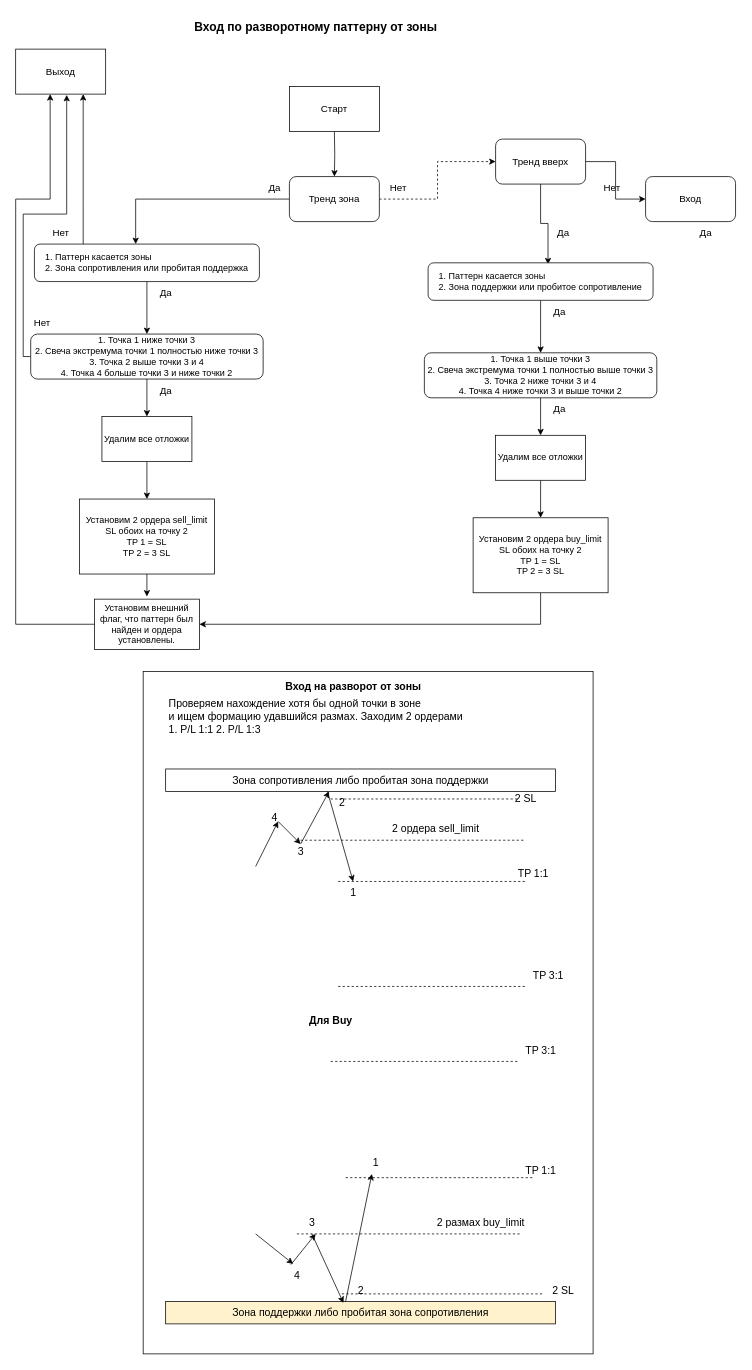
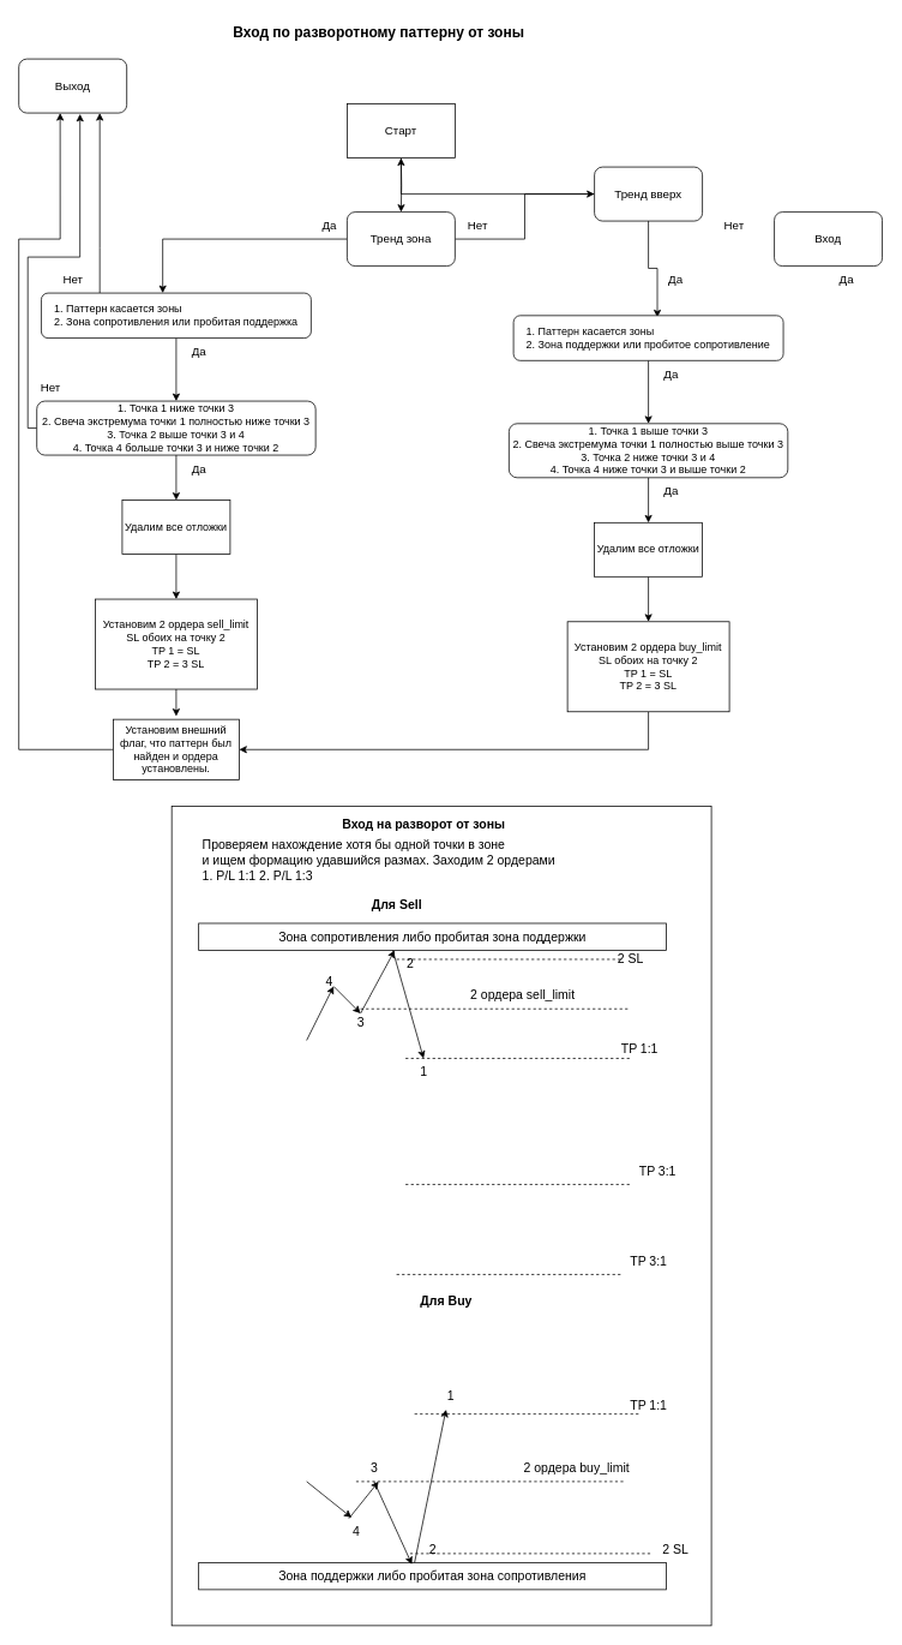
  <mxCell id="0" />
  <mxCell id="1" parent="0" />
  <mxCell id="2" value="Вход по разворотному паттерну от зоны" style="text;html=1;align=center;verticalAlign=middle;resizable=0;points=[];autosize=1;strokeColor=none;fillColor=none;fontSize=16;fontStyle=1" parent="1" vertex="1"><mxGeometry x="245" y="20" width="350" height="30" as="geometry" /></mxCell>
  <mxCell id="3" style="edgeStyle=orthogonalEdgeStyle;rounded=0;orthogonalLoop=1;jettySize=auto;html=1;entryX=0.5;entryY=0;entryDx=0;entryDy=0;fontSize=13;" parent="1" target="7" edge="1"><mxGeometry relative="1" as="geometry"><mxPoint x="445" y="175" as="sourcePoint" /></mxGeometry></mxCell>
- <mxCell id="4" value="Выход" style="rounded=0;whiteSpace=wrap;html=1;fontSize=13;" parent="1" vertex="1"><mxGeometry x="20" y="65" width="120" height="60" as="geometry" /></mxCell>
+ <mxCell id="4" value="Выход" style="whiteSpace=wrap;html=1;fontSize=13;rounded=1;" parent="1" vertex="1"><mxGeometry x="20" y="65" width="120" height="60" as="geometry" /></mxCell>
  <mxCell id="5" style="edgeStyle=orthogonalEdgeStyle;rounded=0;orthogonalLoop=1;jettySize=auto;html=1;entryX=0.45;entryY=0;entryDx=0;entryDy=0;fontSize=13;entryPerimeter=0;" parent="1" source="7" target="59" edge="1"><mxGeometry relative="1" as="geometry"><mxPoint x="285.5" y="335" as="targetPoint" /><Array as="points"><mxPoint x="180" y="265" /></Array></mxGeometry></mxCell>
- <mxCell id="6" style="edgeStyle=orthogonalEdgeStyle;rounded=0;orthogonalLoop=1;jettySize=auto;html=1;entryX=0;entryY=0.5;entryDx=0;entryDy=0;fontSize=13;dashed=1;" parent="1" source="7" target="11" edge="1"><mxGeometry relative="1" as="geometry" /></mxCell>
+ <mxCell id="6" style="edgeStyle=orthogonalEdgeStyle;rounded=0;orthogonalLoop=1;jettySize=auto;html=1;entryX=0;entryY=0.5;entryDx=0;entryDy=0;fontSize=13;" parent="1" source="7" target="11" edge="1"><mxGeometry relative="1" as="geometry" /></mxCell>
  <mxCell id="7" value="Тренд зона" style="rounded=1;whiteSpace=wrap;html=1;fontSize=13;" parent="1" vertex="1"><mxGeometry x="385" y="235" width="120" height="60" as="geometry" /></mxCell>
  <mxCell id="8" value="Да" style="text;html=1;align=center;verticalAlign=middle;resizable=0;points=[];autosize=1;strokeColor=none;fillColor=none;fontSize=13;" parent="1" vertex="1"><mxGeometry x="345" y="235" width="40" height="30" as="geometry" /></mxCell>
- <mxCell id="9" style="edgeStyle=orthogonalEdgeStyle;rounded=0;orthogonalLoop=1;jettySize=auto;html=1;entryX=0;entryY=0.5;entryDx=0;entryDy=0;fontSize=13;" parent="1" source="11" target="14" edge="1"><mxGeometry relative="1" as="geometry" /></mxCell>
+ <mxCell id="9" style="edgeStyle=orthogonalEdgeStyle;rounded=0;orthogonalLoop=1;jettySize=auto;html=1;fontSize=13;" parent="1" source="11" target="17" edge="1"><mxGeometry relative="1" as="geometry" /></mxCell>
  <mxCell id="10" style="edgeStyle=orthogonalEdgeStyle;rounded=0;orthogonalLoop=1;jettySize=auto;html=1;entryX=0.533;entryY=0.04;entryDx=0;entryDy=0;entryPerimeter=0;fontSize=12;" edge="1" parent="1" source="11" target="74"><mxGeometry relative="1" as="geometry" /></mxCell>
  <mxCell id="11" value="Тренд вверх" style="rounded=1;whiteSpace=wrap;html=1;fontSize=13;" parent="1" vertex="1"><mxGeometry x="660" y="185" width="120" height="60" as="geometry" /></mxCell>
  <mxCell id="12" value="Да" style="text;html=1;align=center;verticalAlign=middle;resizable=0;points=[];autosize=1;strokeColor=none;fillColor=none;fontSize=13;" parent="1" vertex="1"><mxGeometry x="730" y="295" width="40" height="30" as="geometry" /></mxCell>
  <mxCell id="13" value="Нет" style="text;html=1;align=center;verticalAlign=middle;resizable=0;points=[];autosize=1;strokeColor=none;fillColor=none;fontSize=13;" parent="1" vertex="1"><mxGeometry x="505" y="235" width="50" height="30" as="geometry" /></mxCell>
  <mxCell id="14" value="Вход" style="rounded=1;whiteSpace=wrap;html=1;fontSize=13;" parent="1" vertex="1"><mxGeometry x="860" y="235" width="120" height="60" as="geometry" /></mxCell>
  <mxCell id="15" value="Нет" style="text;html=1;align=center;verticalAlign=middle;resizable=0;points=[];autosize=1;strokeColor=none;fillColor=none;fontSize=13;" parent="1" vertex="1"><mxGeometry x="790" y="235" width="50" height="30" as="geometry" /></mxCell>
  <mxCell id="16" value="Да" style="text;html=1;align=center;verticalAlign=middle;resizable=0;points=[];autosize=1;strokeColor=none;fillColor=none;fontSize=13;" parent="1" vertex="1"><mxGeometry x="920" y="295" width="40" height="30" as="geometry" /></mxCell>
  <mxCell id="17" value="Старт" style="rounded=0;whiteSpace=wrap;html=1;fontSize=13;" parent="1" vertex="1"><mxGeometry x="385" y="115" width="120" height="60" as="geometry" /></mxCell>
  <mxCell id="18" value="" style="endArrow=none;dashed=1;html=1;rounded=0;" edge="1" parent="1"><mxGeometry width="50" height="50" relative="1" as="geometry"><mxPoint x="400" y="1120" as="sourcePoint" /><mxPoint x="700" y="1120" as="targetPoint" /></mxGeometry></mxCell>
  <mxCell id="19" value="&lt;font style=&quot;font-size: 14px;&quot;&gt;&lt;b&gt;Вход на разворот от зоны&lt;/b&gt;&lt;/font&gt;" style="text;html=1;align=center;verticalAlign=middle;resizable=0;points=[];autosize=1;strokeColor=none;fillColor=none;fontSize=13;" vertex="1" parent="1"><mxGeometry x="370" y="900" width="200" height="30" as="geometry" /></mxCell>
  <mxCell id="20" value="&lt;div style=&quot;text-align: justify;&quot;&gt;&lt;span style=&quot;background-color: initial;&quot;&gt;Проверяем нахождение хотя бы одной точки в зоне&lt;/span&gt;&lt;/div&gt;&lt;div style=&quot;text-align: justify;&quot;&gt;&lt;span style=&quot;background-color: initial;&quot;&gt;и ищем формацию удавшийся размах. Заходим 2 ордерами&lt;/span&gt;&lt;/div&gt;&lt;div style=&quot;text-align: justify;&quot;&gt;&lt;span style=&quot;background-color: initial;&quot;&gt;1. P/L 1:1 2. P/L 1:3&lt;/span&gt;&lt;/div&gt;" style="text;html=1;align=center;verticalAlign=middle;resizable=0;points=[];autosize=1;strokeColor=none;fillColor=none;fontSize=14;" vertex="1" parent="1"><mxGeometry x="210" y="925" width="420" height="60" as="geometry" /></mxCell>
  <mxCell id="21" value="Зона сопротивления либо пробитая зона поддержки" style="rounded=0;whiteSpace=wrap;html=1;fontSize=14;" vertex="1" parent="1"><mxGeometry x="220" y="1025" width="520" height="30" as="geometry" /></mxCell>
  <mxCell id="22" value="" style="endArrow=classic;html=1;rounded=0;fontSize=14;" edge="1" parent="1"><mxGeometry width="50" height="50" relative="1" as="geometry"><mxPoint x="340" y="1155" as="sourcePoint" /><mxPoint x="370" y="1095" as="targetPoint" /></mxGeometry></mxCell>
  <mxCell id="23" value="" style="endArrow=classic;html=1;rounded=0;fontSize=14;" edge="1" parent="1"><mxGeometry width="50" height="50" relative="1" as="geometry"><mxPoint x="370" y="1095" as="sourcePoint" /><mxPoint x="400" y="1125" as="targetPoint" /></mxGeometry></mxCell>
  <mxCell id="24" value="" style="endArrow=classic;html=1;rounded=0;fontSize=14;entryX=0.419;entryY=1;entryDx=0;entryDy=0;entryPerimeter=0;" edge="1" parent="1" target="21"><mxGeometry width="50" height="50" relative="1" as="geometry"><mxPoint x="400" y="1125" as="sourcePoint" /><mxPoint x="450" y="1075" as="targetPoint" /></mxGeometry></mxCell>
  <mxCell id="25" value="" style="endArrow=classic;html=1;rounded=0;fontSize=14;exitX=0.415;exitY=1;exitDx=0;exitDy=0;exitPerimeter=0;" edge="1" parent="1" source="21"><mxGeometry width="50" height="50" relative="1" as="geometry"><mxPoint x="480" y="1185" as="sourcePoint" /><mxPoint x="470" y="1175" as="targetPoint" /></mxGeometry></mxCell>
  <mxCell id="26" value="1" style="text;html=1;align=center;verticalAlign=middle;resizable=0;points=[];autosize=1;strokeColor=none;fillColor=none;fontSize=14;" vertex="1" parent="1"><mxGeometry x="455" y="1175" width="30" height="30" as="geometry" /></mxCell>
  <mxCell id="27" value="2" style="text;html=1;align=center;verticalAlign=middle;resizable=0;points=[];autosize=1;strokeColor=none;fillColor=none;fontSize=14;" vertex="1" parent="1"><mxGeometry x="440" y="1055" width="30" height="30" as="geometry" /></mxCell>
  <mxCell id="28" value="3" style="text;html=1;align=center;verticalAlign=middle;resizable=0;points=[];autosize=1;strokeColor=none;fillColor=none;fontSize=14;" vertex="1" parent="1"><mxGeometry x="385" y="1120" width="30" height="30" as="geometry" /></mxCell>
  <mxCell id="29" value="4" style="text;html=1;align=center;verticalAlign=middle;resizable=0;points=[];autosize=1;strokeColor=none;fillColor=none;fontSize=14;" vertex="1" parent="1"><mxGeometry x="350" y="1075" width="30" height="30" as="geometry" /></mxCell>
+ <mxCell id="30" value="&lt;b&gt;Для Sell&lt;/b&gt;" style="text;html=1;align=center;verticalAlign=middle;resizable=0;points=[];autosize=1;strokeColor=none;fillColor=none;fontSize=14;" vertex="1" parent="1"><mxGeometry x="400" y="990" width="80" height="30" as="geometry" /></mxCell>
  <mxCell id="31" value="" style="endArrow=none;dashed=1;html=1;rounded=0;fontSize=14;" edge="1" parent="1"><mxGeometry width="50" height="50" relative="1" as="geometry"><mxPoint x="440" y="1065" as="sourcePoint" /><mxPoint x="690" y="1065" as="targetPoint" /></mxGeometry></mxCell>
  <mxCell id="32" value="" style="endArrow=none;dashed=1;html=1;rounded=0;fontSize=14;" edge="1" parent="1"><mxGeometry width="50" height="50" relative="1" as="geometry"><mxPoint x="450" y="1175" as="sourcePoint" /><mxPoint x="700" y="1175" as="targetPoint" /></mxGeometry></mxCell>
  <mxCell id="33" value="" style="endArrow=none;dashed=1;html=1;rounded=0;fontSize=14;" edge="1" parent="1"><mxGeometry width="50" height="50" relative="1" as="geometry"><mxPoint x="450" y="1315" as="sourcePoint" /><mxPoint x="700" y="1315" as="targetPoint" /></mxGeometry></mxCell>
  <mxCell id="34" value="2 ордера sell_limit" style="text;html=1;align=center;verticalAlign=middle;resizable=0;points=[];autosize=1;strokeColor=none;fillColor=none;fontSize=14;" vertex="1" parent="1"><mxGeometry x="510" y="1090" width="140" height="30" as="geometry" /></mxCell>
  <mxCell id="35" value="2 SL" style="text;html=1;align=center;verticalAlign=middle;resizable=0;points=[];autosize=1;strokeColor=none;fillColor=none;fontSize=14;" vertex="1" parent="1"><mxGeometry x="675" y="1050" width="50" height="30" as="geometry" /></mxCell>
  <mxCell id="36" value="TP 1:1" style="text;html=1;align=center;verticalAlign=middle;resizable=0;points=[];autosize=1;strokeColor=none;fillColor=none;fontSize=14;" vertex="1" parent="1"><mxGeometry x="680" y="1150" width="60" height="30" as="geometry" /></mxCell>
  <mxCell id="37" value="TP 3:1" style="text;html=1;align=center;verticalAlign=middle;resizable=0;points=[];autosize=1;strokeColor=none;fillColor=none;fontSize=14;" vertex="1" parent="1"><mxGeometry x="700" y="1285" width="60" height="30" as="geometry" /></mxCell>
- <mxCell id="38" value="&lt;b&gt;Для Buy&lt;/b&gt;" style="text;html=1;align=center;verticalAlign=middle;resizable=0;points=[];autosize=1;strokeColor=none;fillColor=none;fontSize=14;" vertex="1" parent="1"><mxGeometry x="400" y="1345" width="80" height="30" as="geometry" /></mxCell>
- <mxCell id="39" value="Зона поддержки либо пробитая зона сопротивления" style="rounded=0;whiteSpace=wrap;html=1;fontSize=14;fillColor=#fff2cc;" vertex="1" parent="1"><mxGeometry x="220" y="1735" width="520" height="30" as="geometry" /></mxCell>
+ <mxCell id="38" value="&lt;b&gt;Для Buy&lt;/b&gt;" style="text;html=1;align=center;verticalAlign=middle;resizable=0;points=[];autosize=1;strokeColor=none;fillColor=none;fontSize=14;" vertex="1" parent="1"><mxGeometry x="455" y="1430" width="80" height="30" as="geometry" /></mxCell>
+ <mxCell id="39" value="Зона поддержки либо пробитая зона сопротивления" style="rounded=0;whiteSpace=wrap;html=1;fontSize=14;" vertex="1" parent="1"><mxGeometry x="220" y="1735" width="520" height="30" as="geometry" /></mxCell>
  <mxCell id="40" value="" style="endArrow=none;dashed=1;html=1;rounded=0;" edge="1" parent="1"><mxGeometry width="50" height="50" relative="1" as="geometry"><mxPoint x="395" y="1645" as="sourcePoint" /><mxPoint x="695" y="1645" as="targetPoint" /></mxGeometry></mxCell>
  <mxCell id="41" value="" style="endArrow=classic;html=1;rounded=0;fontSize=14;" edge="1" parent="1"><mxGeometry width="50" height="50" relative="1" as="geometry"><mxPoint x="340" y="1645" as="sourcePoint" /><mxPoint x="390" y="1685" as="targetPoint" /></mxGeometry></mxCell>
  <mxCell id="42" value="" style="endArrow=classic;html=1;rounded=0;fontSize=14;exitX=0.233;exitY=0.033;exitDx=0;exitDy=0;exitPerimeter=0;" edge="1" parent="1" source="45"><mxGeometry width="50" height="50" relative="1" as="geometry"><mxPoint x="445" y="1635" as="sourcePoint" /><mxPoint x="420" y="1645" as="targetPoint" /></mxGeometry></mxCell>
  <mxCell id="43" value="1" style="text;html=1;align=center;verticalAlign=middle;resizable=0;points=[];autosize=1;strokeColor=none;fillColor=none;fontSize=14;" vertex="1" parent="1"><mxGeometry x="485" y="1535" width="30" height="30" as="geometry" /></mxCell>
  <mxCell id="44" value="3" style="text;html=1;align=center;verticalAlign=middle;resizable=0;points=[];autosize=1;strokeColor=none;fillColor=none;fontSize=14;" vertex="1" parent="1"><mxGeometry x="400" y="1615" width="30" height="30" as="geometry" /></mxCell>
  <mxCell id="45" value="4" style="text;html=1;align=center;verticalAlign=middle;resizable=0;points=[];autosize=1;strokeColor=none;fillColor=none;fontSize=14;" vertex="1" parent="1"><mxGeometry x="380" y="1685" width="30" height="30" as="geometry" /></mxCell>
  <mxCell id="46" value="" style="endArrow=none;dashed=1;html=1;rounded=0;fontSize=14;" edge="1" parent="1"><mxGeometry width="50" height="50" relative="1" as="geometry"><mxPoint x="455" y="1725" as="sourcePoint" /><mxPoint x="725" y="1725" as="targetPoint" /></mxGeometry></mxCell>
  <mxCell id="47" value="" style="endArrow=none;dashed=1;html=1;rounded=0;fontSize=14;" edge="1" parent="1"><mxGeometry width="50" height="50" relative="1" as="geometry"><mxPoint x="440" y="1415" as="sourcePoint" /><mxPoint x="690" y="1415" as="targetPoint" /></mxGeometry></mxCell>
- <mxCell id="48" value="2 размах buy_limit" style="text;html=1;align=center;verticalAlign=middle;resizable=0;points=[];autosize=1;strokeColor=none;fillColor=none;fontSize=14;" vertex="1" parent="1"><mxGeometry x="570" y="1615" width="140" height="30" as="geometry" /></mxCell>
+ <mxCell id="48" value="2 ордера buy_limit" style="text;html=1;align=center;verticalAlign=middle;resizable=0;points=[];autosize=1;strokeColor=none;fillColor=none;fontSize=14;" vertex="1" parent="1"><mxGeometry x="570" y="1615" width="140" height="30" as="geometry" /></mxCell>
  <mxCell id="49" value="TP 3:1" style="text;html=1;align=center;verticalAlign=middle;resizable=0;points=[];autosize=1;strokeColor=none;fillColor=none;fontSize=14;" vertex="1" parent="1"><mxGeometry x="690" y="1385" width="60" height="30" as="geometry" /></mxCell>
  <mxCell id="50" value="" style="endArrow=classic;html=1;rounded=0;fontSize=14;entryX=0.456;entryY=0.067;entryDx=0;entryDy=0;entryPerimeter=0;" edge="1" parent="1" target="39"><mxGeometry width="50" height="50" relative="1" as="geometry"><mxPoint x="415" y="1645" as="sourcePoint" /><mxPoint x="477.1" y="1715" as="targetPoint" /></mxGeometry></mxCell>
  <mxCell id="51" value="" style="endArrow=classic;html=1;rounded=0;fontSize=14;" edge="1" parent="1"><mxGeometry width="50" height="50" relative="1" as="geometry"><mxPoint x="460" y="1735" as="sourcePoint" /><mxPoint x="495" y="1565" as="targetPoint" /></mxGeometry></mxCell>
  <mxCell id="52" value="2" style="text;html=1;align=center;verticalAlign=middle;resizable=0;points=[];autosize=1;strokeColor=none;fillColor=none;fontSize=14;" vertex="1" parent="1"><mxGeometry x="465" y="1705" width="30" height="30" as="geometry" /></mxCell>
  <mxCell id="53" value="2 SL" style="text;html=1;align=center;verticalAlign=middle;resizable=0;points=[];autosize=1;strokeColor=none;fillColor=none;fontSize=14;" vertex="1" parent="1"><mxGeometry x="725" y="1705" width="50" height="30" as="geometry" /></mxCell>
  <mxCell id="54" value="" style="endArrow=none;dashed=1;html=1;rounded=0;fontSize=14;" edge="1" parent="1"><mxGeometry width="50" height="50" relative="1" as="geometry"><mxPoint x="460" y="1570" as="sourcePoint" /><mxPoint x="710" y="1570" as="targetPoint" /></mxGeometry></mxCell>
  <mxCell id="55" value="TP 1:1" style="text;html=1;align=center;verticalAlign=middle;resizable=0;points=[];autosize=1;strokeColor=none;fillColor=none;fontSize=14;" vertex="1" parent="1"><mxGeometry x="690" y="1545" width="60" height="30" as="geometry" /></mxCell>
  <mxCell id="56" value="" style="rounded=0;whiteSpace=wrap;html=1;fontSize=14;fillColor=none;" vertex="1" parent="1"><mxGeometry x="190" y="895" width="600" height="910" as="geometry" /></mxCell>
  <mxCell id="57" style="edgeStyle=orthogonalEdgeStyle;rounded=0;orthogonalLoop=1;jettySize=auto;html=1;entryX=0.5;entryY=0;entryDx=0;entryDy=0;fontSize=12;" edge="1" parent="1" source="59" target="62"><mxGeometry relative="1" as="geometry" /></mxCell>
  <mxCell id="58" style="edgeStyle=orthogonalEdgeStyle;rounded=0;orthogonalLoop=1;jettySize=auto;html=1;entryX=0.75;entryY=1;entryDx=0;entryDy=0;fontSize=12;" edge="1" parent="1" source="59" target="4"><mxGeometry relative="1" as="geometry"><Array as="points"><mxPoint x="110" y="275" /><mxPoint x="110" y="275" /></Array></mxGeometry></mxCell>
  <mxCell id="59" value="&lt;div style=&quot;text-align: justify;&quot;&gt;&lt;span style=&quot;background-color: initial;&quot;&gt;1. Паттерн касается зоны&amp;nbsp;&lt;/span&gt;&lt;/div&gt;&lt;div style=&quot;text-align: justify;&quot;&gt;&lt;span style=&quot;background-color: initial;&quot;&gt;2. Зона сопротивления или пробитая поддержка&lt;/span&gt;&lt;/div&gt;" style="rounded=1;whiteSpace=wrap;html=1;fontSize=12;" vertex="1" parent="1"><mxGeometry x="45" y="325" width="300" height="50" as="geometry" /></mxCell>
  <mxCell id="60" style="edgeStyle=orthogonalEdgeStyle;rounded=0;orthogonalLoop=1;jettySize=auto;html=1;entryX=0.567;entryY=1.017;entryDx=0;entryDy=0;entryPerimeter=0;fontSize=12;" edge="1" parent="1" source="62" target="4"><mxGeometry relative="1" as="geometry"><Array as="points"><mxPoint x="30" y="475" /><mxPoint x="30" y="285" /><mxPoint x="88" y="285" /></Array></mxGeometry></mxCell>
  <mxCell id="61" style="edgeStyle=orthogonalEdgeStyle;rounded=0;orthogonalLoop=1;jettySize=auto;html=1;fontSize=12;" edge="1" parent="1" source="62" target="67"><mxGeometry relative="1" as="geometry" /></mxCell>
  <mxCell id="62" value="1. Точка 1 ниже точки 3&lt;br&gt;2. Свеча экстремума точки 1 полностью ниже точки 3&lt;br&gt;3. Точка 2 выше точки 3 и 4&lt;br&gt;4. Точка 4 больше точки 3 и ниже точки 2" style="rounded=1;whiteSpace=wrap;html=1;fontSize=12;" vertex="1" parent="1"><mxGeometry x="40" y="445" width="310" height="60" as="geometry" /></mxCell>
  <mxCell id="63" value="Да" style="text;html=1;align=center;verticalAlign=middle;resizable=0;points=[];autosize=1;strokeColor=none;fillColor=none;fontSize=13;" vertex="1" parent="1"><mxGeometry x="200" y="375" width="40" height="30" as="geometry" /></mxCell>
  <mxCell id="64" value="Нет" style="text;html=1;align=center;verticalAlign=middle;resizable=0;points=[];autosize=1;strokeColor=none;fillColor=none;fontSize=13;" vertex="1" parent="1"><mxGeometry x="55" y="295" width="50" height="30" as="geometry" /></mxCell>
  <mxCell id="65" value="Нет" style="text;html=1;align=center;verticalAlign=middle;resizable=0;points=[];autosize=1;strokeColor=none;fillColor=none;fontSize=13;" vertex="1" parent="1"><mxGeometry x="30" y="415" width="50" height="30" as="geometry" /></mxCell>
  <mxCell id="66" style="edgeStyle=orthogonalEdgeStyle;rounded=0;orthogonalLoop=1;jettySize=auto;html=1;fontSize=12;" edge="1" parent="1" source="67" target="69"><mxGeometry relative="1" as="geometry" /></mxCell>
  <mxCell id="67" value="Удалим все отложки" style="rounded=0;whiteSpace=wrap;html=1;fontSize=12;" vertex="1" parent="1"><mxGeometry x="135" y="555" width="120" height="60" as="geometry" /></mxCell>
  <mxCell id="68" style="edgeStyle=orthogonalEdgeStyle;rounded=0;orthogonalLoop=1;jettySize=auto;html=1;fontSize=12;" edge="1" parent="1" source="69"><mxGeometry relative="1" as="geometry"><mxPoint x="195" y="795" as="targetPoint" /></mxGeometry></mxCell>
  <mxCell id="69" value="Установим 2 ордера sell_limit&lt;br&gt;SL обоих на точку 2&lt;br&gt;TP 1 = SL&lt;br&gt;TP 2 = 3 SL" style="rounded=0;whiteSpace=wrap;html=1;fontSize=12;" vertex="1" parent="1"><mxGeometry x="105" y="665" width="180" height="100" as="geometry" /></mxCell>
  <mxCell id="70" value="Да" style="text;html=1;align=center;verticalAlign=middle;resizable=0;points=[];autosize=1;strokeColor=none;fillColor=none;fontSize=13;" vertex="1" parent="1"><mxGeometry x="200" y="505" width="40" height="30" as="geometry" /></mxCell>
  <mxCell id="71" style="edgeStyle=orthogonalEdgeStyle;rounded=0;orthogonalLoop=1;jettySize=auto;html=1;entryX=0.383;entryY=1;entryDx=0;entryDy=0;entryPerimeter=0;fontSize=12;" edge="1" parent="1" source="72" target="4"><mxGeometry relative="1" as="geometry"><Array as="points"><mxPoint x="20" y="832" /><mxPoint x="20" y="265" /><mxPoint x="66" y="265" /></Array></mxGeometry></mxCell>
  <mxCell id="72" value="Установим внешний флаг, что паттерн был найден и ордера установлены." style="rounded=0;whiteSpace=wrap;html=1;fontSize=12;" vertex="1" parent="1"><mxGeometry x="125" y="798.5" width="140" height="67" as="geometry" /></mxCell>
  <mxCell id="73" style="edgeStyle=orthogonalEdgeStyle;rounded=0;orthogonalLoop=1;jettySize=auto;html=1;entryX=0.5;entryY=0;entryDx=0;entryDy=0;fontSize=12;" edge="1" source="74" target="76" parent="1"><mxGeometry relative="1" as="geometry" /></mxCell>
  <mxCell id="74" value="&lt;div style=&quot;text-align: justify;&quot;&gt;&lt;span style=&quot;background-color: initial;&quot;&gt;1. Паттерн касается зоны&amp;nbsp;&lt;/span&gt;&lt;/div&gt;&lt;div style=&quot;text-align: justify;&quot;&gt;&lt;span style=&quot;background-color: initial;&quot;&gt;2. Зона поддержки или пробитое сопротивление&lt;/span&gt;&lt;/div&gt;" style="rounded=1;whiteSpace=wrap;html=1;fontSize=12;" vertex="1" parent="1"><mxGeometry x="570" y="350" width="300" height="50" as="geometry" /></mxCell>
  <mxCell id="75" style="edgeStyle=orthogonalEdgeStyle;rounded=0;orthogonalLoop=1;jettySize=auto;html=1;fontSize=12;" edge="1" source="76" target="79" parent="1"><mxGeometry relative="1" as="geometry" /></mxCell>
  <mxCell id="76" value="1. Точка 1 выше точки 3&lt;br&gt;2. Свеча экстремума точки 1 полностью выше точки 3&lt;br&gt;3. Точка 2 ниже точки 3 и 4&lt;br&gt;4. Точка 4 ниже точки 3 и выше точки 2" style="rounded=1;whiteSpace=wrap;html=1;fontSize=12;" vertex="1" parent="1"><mxGeometry x="565" y="470" width="310" height="60" as="geometry" /></mxCell>
  <mxCell id="77" value="Да" style="text;html=1;align=center;verticalAlign=middle;resizable=0;points=[];autosize=1;strokeColor=none;fillColor=none;fontSize=13;" vertex="1" parent="1"><mxGeometry x="725" y="400" width="40" height="30" as="geometry" /></mxCell>
  <mxCell id="78" style="edgeStyle=orthogonalEdgeStyle;rounded=0;orthogonalLoop=1;jettySize=auto;html=1;fontSize=12;" edge="1" source="79" target="81" parent="1"><mxGeometry relative="1" as="geometry" /></mxCell>
  <mxCell id="79" value="Удалим все отложки" style="rounded=0;whiteSpace=wrap;html=1;fontSize=12;" vertex="1" parent="1"><mxGeometry x="660" y="580" width="120" height="60" as="geometry" /></mxCell>
  <mxCell id="80" style="edgeStyle=orthogonalEdgeStyle;rounded=0;orthogonalLoop=1;jettySize=auto;html=1;fontSize=12;entryX=1;entryY=0.5;entryDx=0;entryDy=0;" edge="1" source="81" parent="1" target="72"><mxGeometry relative="1" as="geometry"><mxPoint x="720" y="820" as="targetPoint" /><Array as="points"><mxPoint x="720" y="832" /></Array></mxGeometry></mxCell>
  <mxCell id="81" value="Установим 2 ордера buy_limit&lt;br&gt;SL обоих на точку 2&lt;br&gt;TP 1 = SL&lt;br&gt;TP 2 = 3 SL" style="rounded=0;whiteSpace=wrap;html=1;fontSize=12;" vertex="1" parent="1"><mxGeometry x="630" y="690" width="180" height="100" as="geometry" /></mxCell>
  <mxCell id="82" value="Да" style="text;html=1;align=center;verticalAlign=middle;resizable=0;points=[];autosize=1;strokeColor=none;fillColor=none;fontSize=13;" vertex="1" parent="1"><mxGeometry x="725" y="530" width="40" height="30" as="geometry" /></mxCell>
